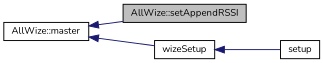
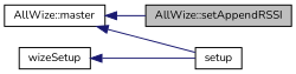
  digraph {
    fontname=Nunito
    rankdir=LR
    node [color=black fillcolor=white fontname=Nunito fontsize=10 shape=record style=filled]
    edge [color=midnightblue dir=back fontname=Nunito fontsize=10 labelfontname=Helvetica labelfontsize=10 style=solid]
    n1 [fillcolor=grey75 fontcolor=black height=0.2 label="AllWize::setAppendRSSI" width=0.4]
    n2 [height=0.2 label="AllWize::master" width=0.4]
    n3 [height=0.2 label=wizeSetup width=0.4]
    n4 [height=0.2 label=setup width=0.4]
    n2 -> n1
-   n2 -> n3
+   n2 -> n4
    n3 -> n4
  }
